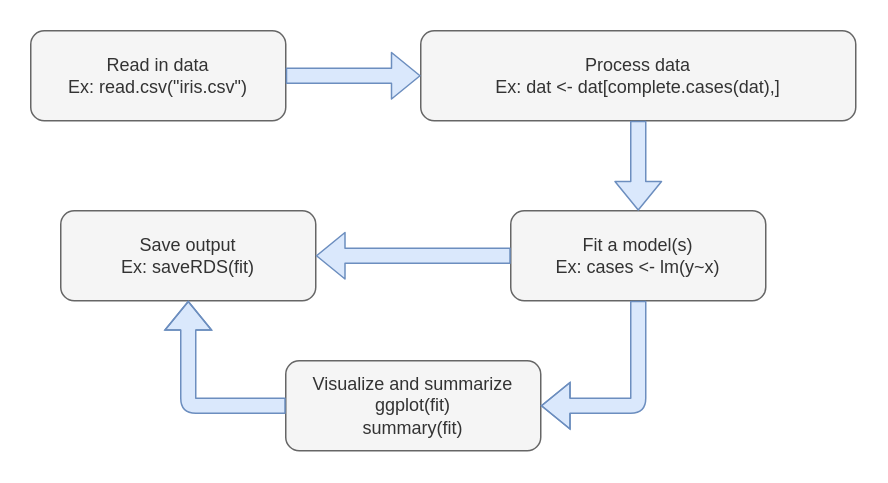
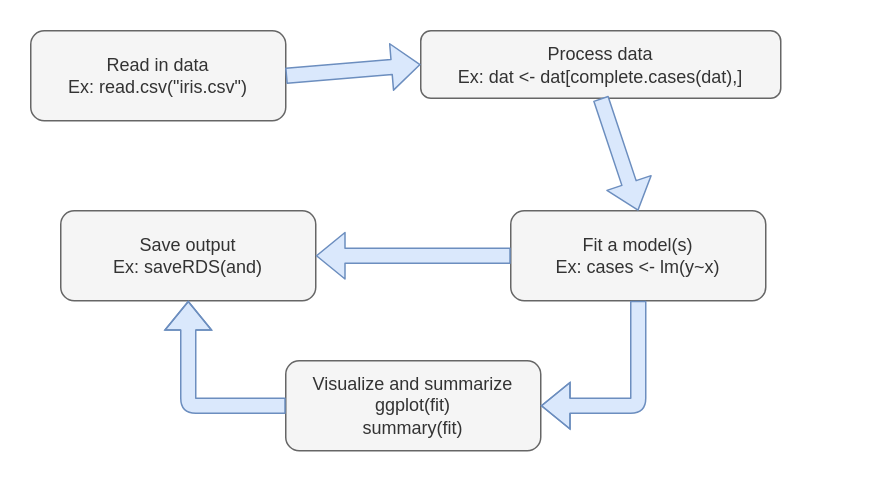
  <mxCell id="0" />
  <mxCell id="1" parent="0" />
  <mxCell id="2" value="Read in data&lt;br&gt;Ex: read.csv(&quot;iris.csv&quot;)" style="rounded=1;whiteSpace=wrap;html=1;fontStyle=0;fillColor=#f5f5f5;strokeColor=#666666;fontColor=#333333;" vertex="1" parent="1"><mxGeometry x="20" y="20" width="170" height="60" as="geometry" /></mxCell>
- <mxCell id="3" value="Process data&lt;br&gt;Ex: dat &amp;lt;- dat[complete.cases(dat),]" style="rounded=1;whiteSpace=wrap;html=1;fontStyle=0;fillColor=#f5f5f5;strokeColor=#666666;fontColor=#333333;" vertex="1" parent="1"><mxGeometry x="280" y="20" width="290" height="60" as="geometry" /></mxCell>
+ <mxCell id="3" value="Process data&lt;br&gt;Ex: dat &amp;lt;- dat[complete.cases(dat),]" style="rounded=1;whiteSpace=wrap;html=1;fontStyle=0;fillColor=#f5f5f5;strokeColor=#666666;fontColor=#333333;" vertex="1" parent="1"><mxGeometry x="280" y="20" width="240" height="45" as="geometry" /></mxCell>
  <mxCell id="4" value="Fit a model(s)&lt;br&gt;Ex: cases &amp;lt;- lm(y~x)" style="rounded=1;whiteSpace=wrap;html=1;fontStyle=0;fillColor=#f5f5f5;strokeColor=#666666;fontColor=#333333;" vertex="1" parent="1"><mxGeometry x="340" y="140" width="170" height="60" as="geometry" /></mxCell>
- <mxCell id="5" value="Save output&lt;br&gt;Ex: saveRDS(fit)" style="rounded=1;whiteSpace=wrap;html=1;fontStyle=0;fillColor=#f5f5f5;strokeColor=#666666;fontColor=#333333;" vertex="1" parent="1"><mxGeometry x="40" y="140" width="170" height="60" as="geometry" /></mxCell>
+ <mxCell id="5" value="Save output&lt;br&gt;Ex: saveRDS(and)" style="rounded=1;whiteSpace=wrap;html=1;fontStyle=0;fillColor=#f5f5f5;strokeColor=#666666;fontColor=#333333;" vertex="1" parent="1"><mxGeometry x="40" y="140" width="170" height="60" as="geometry" /></mxCell>
  <mxCell id="6" value="" style="shape=flexArrow;endArrow=classic;html=1;exitX=1;exitY=0.5;exitDx=0;exitDy=0;entryX=0;entryY=0.5;entryDx=0;entryDy=0;fillColor=#dae8fc;strokeColor=#6c8ebf;" edge="1" parent="1" source="2" target="3"><mxGeometry width="50" height="50" relative="1" as="geometry"><mxPoint x="20" y="240" as="sourcePoint" /><mxPoint x="70" y="190" as="targetPoint" /></mxGeometry></mxCell>
  <mxCell id="7" value="" style="shape=flexArrow;endArrow=classic;html=1;exitX=0.5;exitY=1;exitDx=0;exitDy=0;entryX=0.5;entryY=0;entryDx=0;entryDy=0;fillColor=#dae8fc;strokeColor=#6c8ebf;" edge="1" parent="1" source="3" target="4"><mxGeometry width="50" height="50" relative="1" as="geometry"><mxPoint x="20" y="240" as="sourcePoint" /><mxPoint x="70" y="190" as="targetPoint" /><Array as="points" /></mxGeometry></mxCell>
  <mxCell id="8" value="" style="shape=flexArrow;endArrow=classic;html=1;exitX=0;exitY=0.5;exitDx=0;exitDy=0;entryX=1;entryY=0.5;entryDx=0;entryDy=0;fillColor=#dae8fc;strokeColor=#6c8ebf;" edge="1" parent="1" source="4" target="5"><mxGeometry width="50" height="50" relative="1" as="geometry"><mxPoint x="20" y="270" as="sourcePoint" /><mxPoint x="70" y="220" as="targetPoint" /></mxGeometry></mxCell>
  <mxCell id="9" value="Visualize and summarize&lt;br&gt;ggplot(fit)&lt;br&gt;summary(fit)" style="rounded=1;whiteSpace=wrap;html=1;fontStyle=0;fillColor=#f5f5f5;strokeColor=#666666;fontColor=#333333;" vertex="1" parent="1"><mxGeometry x="190" y="240" width="170" height="60" as="geometry" /></mxCell>
  <mxCell id="10" value="" style="shape=flexArrow;endArrow=classic;html=1;exitX=0.5;exitY=1;exitDx=0;exitDy=0;entryX=1;entryY=0.5;entryDx=0;entryDy=0;fillColor=#dae8fc;strokeColor=#6c8ebf;" edge="1" parent="1" source="4" target="9"><mxGeometry width="50" height="50" relative="1" as="geometry"><mxPoint x="390" y="320" as="sourcePoint" /><mxPoint x="440" y="270" as="targetPoint" /><Array as="points"><mxPoint x="425" y="270" /></Array></mxGeometry></mxCell>
  <mxCell id="11" value="" style="shape=flexArrow;endArrow=classic;html=1;exitX=0;exitY=0.5;exitDx=0;exitDy=0;entryX=0.5;entryY=1;entryDx=0;entryDy=0;fillColor=#dae8fc;strokeColor=#6c8ebf;" edge="1" parent="1" source="9" target="5"><mxGeometry width="50" height="50" relative="1" as="geometry"><mxPoint x="20" y="370" as="sourcePoint" /><mxPoint x="70" y="320" as="targetPoint" /><Array as="points"><mxPoint x="125" y="270" /></Array></mxGeometry></mxCell>
